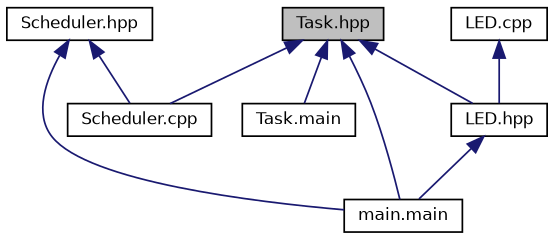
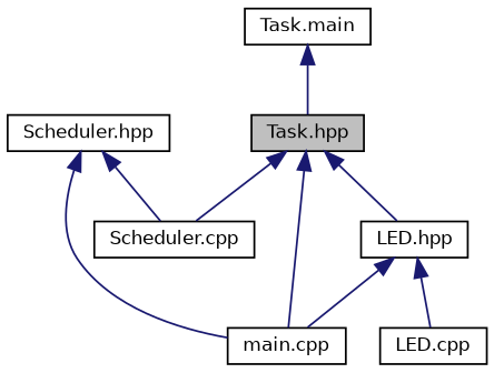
  digraph {
    node [color=black fillcolor=white fontname=Helvetica fontsize=10 shape=record style=filled]
    edge [color=midnightblue dir=back fontname=Helvetica fontsize=10 labelfontname=Helvetica labelfontsize=10 style=solid]
    n1 [fillcolor=grey75 fontcolor=black height=0.2 label="Task.hpp" width=0.4]
    n2 [height=0.2 label="LED.hpp" width=0.4]
-   n3 [height=0.2 label="main.main" width=0.4]
+   n3 [height=0.2 label="main.cpp" width=0.4]
    n4 [height=0.2 label="Task.main" width=0.4]
    n5 [height=0.2 label="Scheduler.cpp" width=0.4]
    n6 [height=0.2 label="LED.cpp" width=0.4]
    n7 [height=0.2 label="Scheduler.hpp" width=0.4]
    n1 -> n2
    n1 -> n3
-   n1 -> n4
+   n4 -> n1
    n1 -> n5
    n2 -> n3
-   n6 -> n2
+   n2 -> n6
    n7 -> n3
    n7 -> n5
  }
